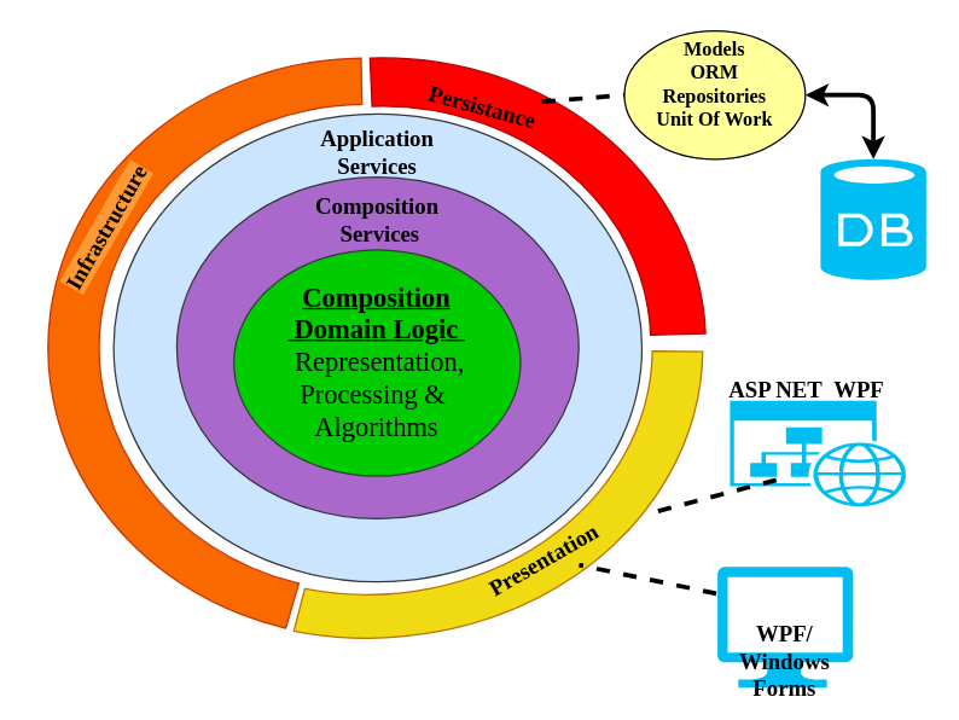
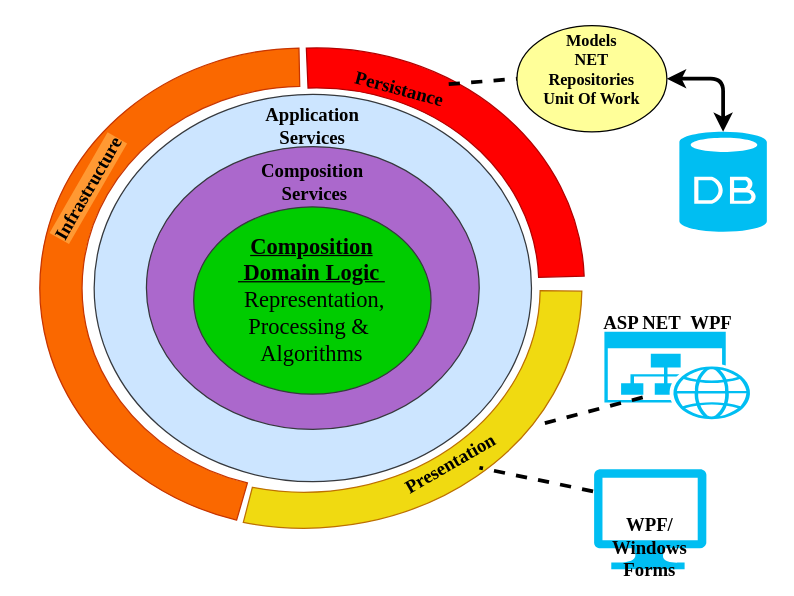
  <mxCell id="0" />
  <mxCell id="1" parent="0" />
  <mxCell id="2" value="" style="verticalLabelPosition=bottom;verticalAlign=top;html=1;shape=mxgraph.basic.partConcEllipse;startAngle=0.041;endAngle=0.497;arcWidth=0.16;rounded=1;shadow=0;glass=0;labelBackgroundColor=none;strokeColor=#C73500;fontColor=#ffffff;fillColor=#fa6800;direction=west;" vertex="1" parent="1"><mxGeometry x="31.14" y="37.9" width="422.74" height="384.2" as="geometry" /></mxCell>
  <mxCell id="3" value="" style="verticalLabelPosition=bottom;verticalAlign=top;html=1;shape=mxgraph.basic.donut;dx=51.36;strokeColor=#AF45ED;fontColor=#095C86;fillColor=#AB68CC;" vertex="1" parent="1"><mxGeometry x="114.25" y="115" width="270" height="230" as="geometry" /></mxCell>
  <mxCell id="4" value="&lt;p style=&quot;font-size: 15px&quot;&gt;&lt;b&gt;&lt;font color=&quot;#000000&quot; face=&quot;Georgia&quot; style=&quot;font-size: 15px&quot;&gt;&lt;font style=&quot;font-size: 15px&quot;&gt;Composition&lt;br&gt;&lt;/font&gt;&lt;/font&gt;&lt;font color=&quot;#000000&quot; face=&quot;Georgia&quot; style=&quot;font-size: 15px&quot;&gt;&amp;nbsp;Services&lt;/font&gt;&lt;/b&gt;&lt;/p&gt;" style="text;html=1;align=center;verticalAlign=middle;resizable=0;points=[];autosize=1;rounded=1;arcSize=50;fontColor=#095C86;glass=0;shadow=0;" vertex="1" parent="1"><mxGeometry x="194.25" y="115" width="110" height="60" as="geometry" /></mxCell>
  <mxCell id="5" value="&lt;font face=&quot;Georgia&quot;&gt;&lt;b style=&quot;font-size: 18px&quot;&gt;&lt;u&gt;Composition&lt;br&gt;&amp;nbsp;Domain Logic&amp;nbsp;&lt;/u&gt;&lt;br&gt;&amp;nbsp;&lt;/b&gt;&lt;span style=&quot;font-size: 18px&quot;&gt;Representation,&lt;br&gt;Processing &amp;amp;&amp;nbsp;&lt;br&gt;Algorithms&lt;/span&gt;&lt;/font&gt;" style="ellipse;whiteSpace=wrap;html=1;rounded=1;shadow=0;glass=0;strokeColor=#36393d;fillColor=#00CC00;" vertex="1" parent="1"><mxGeometry x="154.25" y="165" width="190" height="150" as="geometry" /></mxCell>
  <mxCell id="6" value="" style="verticalLabelPosition=bottom;verticalAlign=top;shape=mxgraph.basic.donut;dx=41.82;strokeColor=#36393d;fillColor=#cce5ff;whiteSpace=wrap;html=1;labelBackgroundColor=none;labelBorderColor=none;" vertex="1" parent="1"><mxGeometry x="74.63" y="75" width="350" height="310" as="geometry" /></mxCell>
  <mxCell id="7" value="&lt;div&gt;&lt;b&gt;&lt;font style=&quot;font-size: 15px&quot; face=&quot;Georgia&quot; color=&quot;#000000&quot;&gt;Application Services&lt;/font&gt;&lt;/b&gt;&lt;/div&gt;" style="text;html=1;strokeColor=none;fillColor=none;align=center;verticalAlign=middle;whiteSpace=wrap;rounded=0;shadow=0;glass=0;labelBackgroundColor=none;fontColor=#095C86;" vertex="1" parent="1"><mxGeometry x="213" y="85" width="73.25" height="30" as="geometry" /></mxCell>
  <mxCell id="8" value="" style="verticalLabelPosition=bottom;verticalAlign=top;html=1;shape=mxgraph.basic.partConcEllipse;startAngle=0.252;endAngle=0.535;arcWidth=0.15;rounded=1;shadow=0;glass=0;labelBackgroundColor=none;strokeColor=#BD7000;fontColor=#ffffff;fillColor=#F0DA11;" vertex="1" parent="1"><mxGeometry x="20.08" y="37.9" width="444.86" height="384.37" as="geometry" /></mxCell>
  <mxCell id="9" value="&lt;div&gt;&lt;b&gt;&lt;font style=&quot;font-size: 15px&quot; face=&quot;Georgia&quot; color=&quot;#000000&quot;&gt;Presentation&lt;/font&gt;&lt;/b&gt;&lt;/div&gt;" style="text;html=1;strokeColor=none;fillColor=none;align=center;verticalAlign=middle;whiteSpace=wrap;rounded=0;shadow=0;glass=0;labelBackgroundColor=none;fontColor=#095C86;rotation=-30;" vertex="1" parent="1"><mxGeometry x="323" y="355" width="73.25" height="30" as="geometry" /></mxCell>
  <mxCell id="10" value="" style="verticalLabelPosition=bottom;verticalAlign=top;html=1;shape=mxgraph.basic.partConcEllipse;startAngle=0.994;endAngle=0.245;arcWidth=0.17;rounded=1;shadow=0;glass=0;labelBackgroundColor=none;strokeColor=#B20000;fontColor=#ffffff;fillColor=#FF0000;" vertex="1" parent="1"><mxGeometry x="38.14" y="37.82" width="428.75" height="377.18" as="geometry" /></mxCell>
  <mxCell id="11" value="&lt;div&gt;&lt;b&gt;&lt;font style=&quot;font-size: 15px&quot; face=&quot;Georgia&quot; color=&quot;#000000&quot;&gt;Persistance&lt;/font&gt;&lt;/b&gt;&lt;/div&gt;" style="text;html=1;strokeColor=none;fillColor=none;align=center;verticalAlign=middle;whiteSpace=wrap;rounded=0;shadow=0;glass=0;labelBackgroundColor=none;fontColor=#095C86;rotation=15;" vertex="1" parent="1"><mxGeometry x="283" y="55" width="73.25" height="30" as="geometry" /></mxCell>
  <mxCell id="12" value="&lt;div&gt;&lt;b&gt;&lt;font style=&quot;font-size: 15px&quot; face=&quot;Georgia&quot; color=&quot;#000000&quot;&gt;Infra&lt;/font&gt;&lt;/b&gt;&lt;b&gt;&lt;font style=&quot;font-size: 15px&quot; face=&quot;Georgia&quot; color=&quot;#000000&quot;&gt;structure&lt;/font&gt;&lt;/b&gt;&lt;/div&gt;" style="text;html=1;strokeColor=none;fillColor=none;align=center;verticalAlign=middle;whiteSpace=wrap;rounded=0;shadow=0;glass=0;labelBackgroundColor=#FF9933;fontColor=#095C86;rotation=-60;" vertex="1" parent="1"><mxGeometry x="33" y="135" width="73.25" height="30" as="geometry" /></mxCell>
  <mxCell id="13" value="" style="verticalLabelPosition=bottom;html=1;verticalAlign=top;align=center;strokeColor=none;fillColor=#00BEF2;shape=mxgraph.azure.database;rounded=0;shadow=0;glass=0;labelBackgroundColor=#FF9933;fontColor=#095C86;" vertex="1" parent="1"><mxGeometry x="543" y="105" width="70" height="80" as="geometry" /></mxCell>
  <mxCell id="14" value="" style="endArrow=none;dashed=1;html=1;fillColor=#F694C1;strokeWidth=3;labelBackgroundColor=#000000;entryX=0;entryY=0.5;entryDx=0;entryDy=0;" edge="1" parent="1" source="11" target="16"><mxGeometry width="50" height="50" relative="1" as="geometry"><mxPoint x="243" y="155" as="sourcePoint" /><mxPoint x="403" y="45" as="targetPoint" /></mxGeometry></mxCell>
  <mxCell id="15" style="edgeStyle=orthogonalEdgeStyle;rounded=1;orthogonalLoop=1;jettySize=auto;html=1;exitX=1;exitY=0.5;exitDx=0;exitDy=0;entryX=0.5;entryY=0;entryDx=0;entryDy=0;entryPerimeter=0;labelBackgroundColor=#000000;strokeColor=#000000;strokeWidth=3;fillColor=#F694C1;fontColor=#000000;startArrow=classic;startFill=1;" edge="1" parent="1" source="16" target="13"><mxGeometry relative="1" as="geometry" /></mxCell>
- <mxCell id="16" value="&lt;font style=&quot;font-size: 13px&quot; face=&quot;Georgia&quot;&gt;&lt;b&gt;&lt;span style=&quot;color: rgb(0 , 0 , 0) ; font-style: normal ; letter-spacing: normal ; text-align: center ; text-indent: 0px ; text-transform: none ; word-spacing: 0px ; display: inline ; float: none&quot;&gt;Models&lt;br&gt;&lt;/span&gt;&lt;/b&gt;&lt;b&gt;ORM&lt;/b&gt;&lt;/font&gt;&lt;b style=&quot;font-size: 13px&quot;&gt;&lt;font style=&quot;font-size: 13px&quot; face=&quot;Georgia&quot;&gt;&lt;span style=&quot;color: rgb(0 , 0 , 0) ; font-style: normal ; letter-spacing: normal ; text-align: center ; text-indent: 0px ; text-transform: none ; word-spacing: 0px ; display: inline ; float: none&quot;&gt;&lt;br&gt;&lt;/span&gt;Repositories&lt;br&gt;Unit Of Work&lt;br&gt;&lt;/font&gt;&lt;br&gt;&lt;/b&gt;" style="ellipse;whiteSpace=wrap;html=1;rounded=0;shadow=0;glass=0;labelBackgroundColor=none;fillColor=#FFFF99;" vertex="1" parent="1"><mxGeometry x="413" y="20" width="120" height="85" as="geometry" /></mxCell>
+ <mxCell id="16" value="&lt;font style=&quot;font-size: 13px&quot; face=&quot;Georgia&quot;&gt;&lt;b&gt;&lt;span style=&quot;color: rgb(0 , 0 , 0) ; font-style: normal ; letter-spacing: normal ; text-align: center ; text-indent: 0px ; text-transform: none ; word-spacing: 0px ; display: inline ; float: none&quot;&gt;Models&lt;br&gt;&lt;/span&gt;&lt;/b&gt;&lt;b&gt;NET&lt;/b&gt;&lt;/font&gt;&lt;b style=&quot;font-size: 13px&quot;&gt;&lt;font style=&quot;font-size: 13px&quot; face=&quot;Georgia&quot;&gt;&lt;span style=&quot;color: rgb(0 , 0 , 0) ; font-style: normal ; letter-spacing: normal ; text-align: center ; text-indent: 0px ; text-transform: none ; word-spacing: 0px ; display: inline ; float: none&quot;&gt;&lt;br&gt;&lt;/span&gt;Repositories&lt;br&gt;Unit Of Work&lt;br&gt;&lt;/font&gt;&lt;br&gt;&lt;/b&gt;" style="ellipse;whiteSpace=wrap;html=1;rounded=0;shadow=0;glass=0;labelBackgroundColor=none;fillColor=#FFFF99;" vertex="1" parent="1"><mxGeometry x="413" y="20" width="120" height="85" as="geometry" /></mxCell>
  <mxCell id="17" value="" style="verticalLabelPosition=bottom;html=1;verticalAlign=top;align=center;strokeColor=none;fillColor=#00BEF2;shape=mxgraph.azure.computer;pointerEvents=1;rounded=0;shadow=0;glass=0;labelBackgroundColor=none;fontSize=3;fontColor=#000000;" vertex="1" parent="1"><mxGeometry x="474.63" y="375" width="90" height="80" as="geometry" /></mxCell>
  <mxCell id="18" value="&lt;div&gt;&lt;br&gt;&lt;/div&gt;&lt;div&gt;&lt;font color=&quot;#000000&quot; face=&quot;Georgia&quot;&gt;&lt;span style=&quot;font-size: 15px&quot;&gt;&lt;b&gt;WPF/&lt;/b&gt;&lt;/span&gt;&lt;/font&gt;&lt;/div&gt;&lt;div&gt;&lt;font color=&quot;#000000&quot; face=&quot;Georgia&quot;&gt;&lt;span style=&quot;font-size: 15px&quot;&gt;&lt;b&gt;Windows Forms&lt;/b&gt;&lt;/span&gt;&lt;/font&gt;&lt;/div&gt;" style="text;html=1;strokeColor=none;fillColor=none;align=center;verticalAlign=middle;whiteSpace=wrap;rounded=0;shadow=0;glass=0;labelBackgroundColor=none;fontColor=#095C86;" vertex="1" parent="1"><mxGeometry x="483.01" y="415" width="73.25" height="30" as="geometry" /></mxCell>
  <mxCell id="19" value="" style="verticalLabelPosition=bottom;html=1;verticalAlign=top;align=center;strokeColor=none;fillColor=#00BEF2;shape=mxgraph.azure.website_generic;pointerEvents=1;rounded=0;shadow=0;glass=0;labelBackgroundColor=none;fontSize=3;fontColor=#000000;" vertex="1" parent="1"><mxGeometry x="483" y="265" width="118.37" height="70" as="geometry" /></mxCell>
  <mxCell id="20" value="&lt;div&gt;&lt;br&gt;&lt;/div&gt;&lt;div&gt;&lt;font color=&quot;#000000&quot; face=&quot;Georgia&quot;&gt;&lt;span style=&quot;font-size: 15px&quot;&gt;&lt;b&gt;ASP NET&amp;nbsp;&amp;nbsp;&lt;/b&gt;&lt;/span&gt;&lt;/font&gt;&lt;b style=&quot;font-size: 15px ; color: rgb(0 , 0 , 0) ; font-family: &amp;#34;georgia&amp;#34;&quot;&gt;WPF&lt;/b&gt;&lt;/div&gt;" style="text;html=1;strokeColor=none;fillColor=none;align=center;verticalAlign=middle;whiteSpace=wrap;rounded=0;shadow=0;glass=0;labelBackgroundColor=none;fontColor=#095C86;" vertex="1" parent="1"><mxGeometry x="474.63" y="235" width="118.37" height="30" as="geometry" /></mxCell>
  <mxCell id="21" value="" style="endArrow=none;dashed=1;html=1;fillColor=#F694C1;strokeWidth=3;labelBackgroundColor=#000000;entryX=0.914;entryY=0.787;entryDx=0;entryDy=0;exitX=0.259;exitY=0.75;exitDx=0;exitDy=0;exitPerimeter=0;entryPerimeter=0;" edge="1" parent="1" source="19" target="8"><mxGeometry width="50" height="50" relative="1" as="geometry"><mxPoint x="363.728" y="73.609" as="sourcePoint" /><mxPoint x="423" y="62.5" as="targetPoint" /></mxGeometry></mxCell>
  <mxCell id="22" value="" style="endArrow=none;dashed=1;html=1;fillColor=#F694C1;strokeWidth=3;labelBackgroundColor=#000000;entryX=0.75;entryY=1;entryDx=0;entryDy=0;exitX=-0.008;exitY=0.222;exitDx=0;exitDy=0;exitPerimeter=0;" edge="1" parent="1" source="17" target="9"><mxGeometry width="50" height="50" relative="1" as="geometry"><mxPoint x="515.888" y="330" as="sourcePoint" /><mxPoint x="433.158" y="343.129" as="targetPoint" /></mxGeometry></mxCell>
